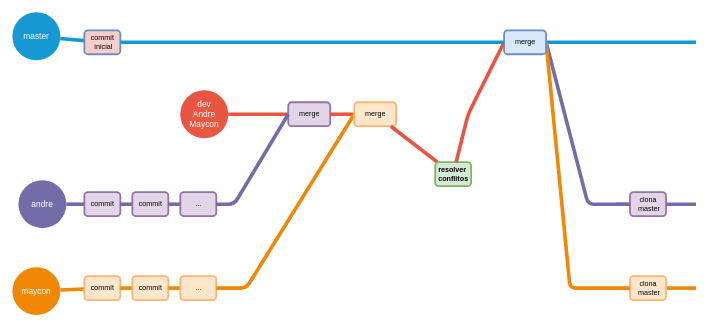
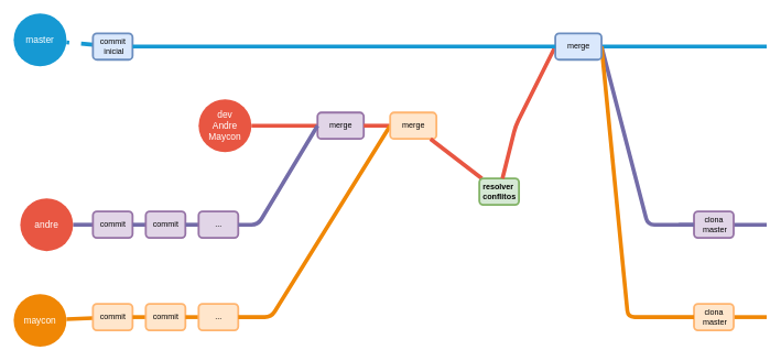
  <mxCell id="0" />
  <mxCell id="1" parent="0" />
  <mxCell id="2" value="master" style="ellipse;whiteSpace=wrap;html=1;shadow=0;fontFamily=Helvetica;fontSize=14;fontColor=#FFFFFF;align=center;strokeWidth=3;fillColor=#1699D3;strokeColor=none;" parent="1" vertex="1"><mxGeometry x="20" y="20" width="80" height="80" as="geometry" /></mxCell>
  <mxCell id="3" value="maycon" style="ellipse;whiteSpace=wrap;html=1;shadow=0;fontFamily=Helvetica;fontSize=14;fontColor=#FFFFFF;align=center;strokeWidth=3;fillColor=#F08705;strokeColor=none;gradientColor=none;" parent="1" vertex="1"><mxGeometry x="20" y="445" width="80" height="80" as="geometry" /></mxCell>
  <mxCell id="4" value="dev&lt;br style=&quot;font-size: 14px;&quot;&gt;Andre&lt;br style=&quot;font-size: 14px;&quot;&gt;Maycon" style="ellipse;whiteSpace=wrap;html=1;shadow=0;fontFamily=Helvetica;fontSize=14;fontColor=#FFFFFF;align=center;strokeWidth=3;fillColor=#E85642;strokeColor=none;" parent="1" vertex="1"><mxGeometry x="300" y="150" width="80" height="80" as="geometry" /></mxCell>
- <mxCell id="5" style="endArrow=none;strokeWidth=6;strokeColor=#1699D3;html=1;" parent="1" source="36" target="2" edge="1"><mxGeometry relative="1" as="geometry"><mxPoint x="1935.714" y="70" as="sourcePoint" /></mxGeometry></mxCell>
+ <mxCell id="5" style="endArrow=none;strokeWidth=6;strokeColor=#1699D3;html=1;dashed=1;" parent="1" source="36" target="2" edge="1"><mxGeometry relative="1" as="geometry"><mxPoint x="1935.714" y="70" as="sourcePoint" /></mxGeometry></mxCell>
  <mxCell id="6" style="endArrow=none;strokeWidth=6;strokeColor=#f08705;html=1;" parent="1" source="19" target="3" edge="1"><mxGeometry relative="1" as="geometry"><mxPoint x="1950" y="480" as="sourcePoint" /></mxGeometry></mxCell>
  <mxCell id="7" style="endArrow=none;strokeWidth=6;strokeColor=#736CA8;html=1;" parent="1" source="10" target="9" edge="1"><mxGeometry relative="1" as="geometry"><mxPoint x="1950" y="340" as="sourcePoint" /></mxGeometry></mxCell>
  <mxCell id="8" value="" style="edgeStyle=none;endArrow=none;strokeWidth=6;strokeColor=#E85642;html=1;" parent="1" source="12" target="4" edge="1"><mxGeometry x="51" y="-40" width="100" height="100" as="geometry"><mxPoint x="1950" y="190" as="sourcePoint" /><mxPoint x="161" y="-220" as="targetPoint" /></mxGeometry></mxCell>
- <mxCell id="9" value="andre" style="ellipse;whiteSpace=wrap;html=1;shadow=0;fontFamily=Helvetica;fontSize=14;fontColor=#FFFFFF;align=center;strokeWidth=3;fillColor=#736ca8;strokeColor=none;" parent="1" vertex="1"><mxGeometry x="30" y="300" width="80" height="80" as="geometry" /></mxCell>
+ <mxCell id="9" value="andre" style="ellipse;whiteSpace=wrap;html=1;shadow=0;fontFamily=Helvetica;fontSize=14;fontColor=#FFFFFF;align=center;strokeWidth=3;fillColor=#e85642;strokeColor=none;" parent="1" vertex="1"><mxGeometry x="30" y="300" width="80" height="80" as="geometry" /></mxCell>
  <mxCell id="10" value="commit" style="rounded=1;fillColor=#e1d5e7;strokeColor=#9673a6;strokeWidth=3;shadow=0;html=1;" parent="1" vertex="1"><mxGeometry x="140" y="320" width="60" height="40" as="geometry" /></mxCell>
  <mxCell id="11" style="endArrow=none;strokeWidth=6;strokeColor=#736CA8;html=1;edgeStyle=orthogonalEdgeStyle;" edge="1" parent="1" source="15" target="10"><mxGeometry relative="1" as="geometry"><mxPoint x="1950" y="340" as="sourcePoint" /><mxPoint x="150" y="340" as="targetPoint" /></mxGeometry></mxCell>
  <mxCell id="12" value="merge" style="rounded=1;fillColor=#e1d5e7;strokeColor=#9673a6;strokeWidth=3;shadow=0;html=1;fontColor=#000000;" vertex="1" parent="1"><mxGeometry x="480" y="170" width="70" height="40" as="geometry" /></mxCell>
  <mxCell id="13" value="" style="edgeStyle=none;endArrow=none;strokeWidth=6;strokeColor=#E85642;html=1;" edge="1" parent="1" source="26" target="12"><mxGeometry x="51" y="-40" width="100" height="100" as="geometry"><mxPoint x="1950" y="190" as="sourcePoint" /><mxPoint x="110" y="190" as="targetPoint" /></mxGeometry></mxCell>
  <mxCell id="14" value="" style="endArrow=none;html=1;fontSize=11;strokeColor=#736CA8;strokeWidth=6;" edge="1" parent="1" source="31"><mxGeometry width="50" height="50" relative="1" as="geometry"><mxPoint x="933" y="340" as="sourcePoint" /><mxPoint x="1160" y="340" as="targetPoint" /><Array as="points"><mxPoint x="1023" y="340" /></Array></mxGeometry></mxCell>
  <mxCell id="15" value="commit" style="rounded=1;fillColor=#e1d5e7;strokeColor=#9673a6;strokeWidth=3;shadow=0;html=1;" vertex="1" parent="1"><mxGeometry x="220" y="320" width="60" height="40" as="geometry" /></mxCell>
  <mxCell id="16" style="endArrow=none;strokeWidth=6;strokeColor=#736CA8;html=1;edgeStyle=orthogonalEdgeStyle;" edge="1" parent="1" source="17" target="15"><mxGeometry relative="1" as="geometry"><mxPoint x="1950" y="340" as="sourcePoint" /><mxPoint x="250" y="340" as="targetPoint" /></mxGeometry></mxCell>
  <mxCell id="17" value="..." style="rounded=1;fillColor=#e1d5e7;strokeColor=#9673a6;strokeWidth=3;shadow=0;html=1;" vertex="1" parent="1"><mxGeometry x="300" y="320" width="60" height="40" as="geometry" /></mxCell>
  <mxCell id="18" style="endArrow=none;strokeWidth=6;strokeColor=#736CA8;html=1;exitX=0;exitY=0.5;exitDx=0;exitDy=0;" edge="1" parent="1" source="12" target="17"><mxGeometry relative="1" as="geometry"><mxPoint x="610" y="20" as="sourcePoint" /><mxPoint x="320" y="340" as="targetPoint" /><Array as="points"><mxPoint x="390" y="340" /></Array></mxGeometry></mxCell>
  <mxCell id="19" value="commit" style="rounded=1;fillColor=#ffe6cc;strokeWidth=3;shadow=0;html=1;strokeColor=#FFB570;" vertex="1" parent="1"><mxGeometry x="140" y="460" width="60" height="40" as="geometry" /></mxCell>
  <mxCell id="20" style="endArrow=none;strokeWidth=6;strokeColor=#f08705;html=1;" edge="1" parent="1" source="21" target="19"><mxGeometry relative="1" as="geometry"><mxPoint x="1950" y="480" as="sourcePoint" /><mxPoint x="110" y="480" as="targetPoint" /></mxGeometry></mxCell>
  <mxCell id="21" value="commit" style="rounded=1;fillColor=#ffe6cc;strokeWidth=3;shadow=0;html=1;strokeColor=#FFB570;" vertex="1" parent="1"><mxGeometry x="220" y="460" width="60" height="40" as="geometry" /></mxCell>
  <mxCell id="22" style="endArrow=none;strokeWidth=6;strokeColor=#f08705;html=1;" edge="1" parent="1" source="23" target="21"><mxGeometry relative="1" as="geometry"><mxPoint x="1950" y="480" as="sourcePoint" /><mxPoint x="200" y="480" as="targetPoint" /></mxGeometry></mxCell>
  <mxCell id="23" value="..." style="rounded=1;fillColor=#ffe6cc;strokeWidth=3;shadow=0;html=1;strokeColor=#FFB570;" vertex="1" parent="1"><mxGeometry x="300" y="460" width="60" height="40" as="geometry" /></mxCell>
  <mxCell id="24" style="endArrow=none;strokeWidth=6;strokeColor=#f08705;html=1;exitX=0;exitY=0.5;exitDx=0;exitDy=0;" edge="1" parent="1" source="26" target="23"><mxGeometry relative="1" as="geometry"><mxPoint x="480" y="320" as="sourcePoint" /><mxPoint x="280" y="480" as="targetPoint" /><Array as="points"><mxPoint x="410" y="480" /></Array></mxGeometry></mxCell>
  <mxCell id="25" value="" style="endArrow=none;html=1;fontSize=11;strokeColor=#f08705;strokeWidth=6;" edge="1" parent="1" source="33"><mxGeometry width="50" height="50" relative="1" as="geometry"><mxPoint x="990" y="479.5" as="sourcePoint" /><mxPoint x="1160" y="480" as="targetPoint" /></mxGeometry></mxCell>
  <mxCell id="26" value="merge" style="rounded=1;fillColor=#ffe6cc;strokeColor=#FFB570;strokeWidth=3;shadow=0;html=1;fontColor=#000000;" vertex="1" parent="1"><mxGeometry x="590" y="170" width="70" height="40" as="geometry" /></mxCell>
  <mxCell id="27" value="" style="edgeStyle=none;endArrow=none;strokeWidth=6;strokeColor=#E85642;html=1;" edge="1" parent="1" source="28" target="26"><mxGeometry x="51" y="-40" width="100" height="100" as="geometry"><mxPoint x="1950" y="190" as="sourcePoint" /><mxPoint x="550" y="190" as="targetPoint" /></mxGeometry></mxCell>
  <mxCell id="28" value="resolver&amp;nbsp;&lt;br&gt;conflitos" style="rounded=1;fillColor=#d5e8d4;strokeColor=#82b366;strokeWidth=3;shadow=0;html=1;fontStyle=1" vertex="1" parent="1"><mxGeometry x="725" y="270" width="60" height="40" as="geometry" /></mxCell>
  <mxCell id="29" value="" style="edgeStyle=none;endArrow=none;strokeWidth=6;strokeColor=#E85642;html=1;" edge="1" parent="1" target="28"><mxGeometry x="51" y="40" width="100" height="100" as="geometry"><mxPoint x="840" y="70" as="sourcePoint" /><mxPoint x="640" y="270" as="targetPoint" /><Array as="points"><mxPoint x="780" y="190" /></Array></mxGeometry></mxCell>
  <mxCell id="30" style="endArrow=none;strokeWidth=6;strokeColor=#1699D3;html=1;" edge="1" parent="1" target="35"><mxGeometry relative="1" as="geometry"><mxPoint x="1160" y="70" as="sourcePoint" /><mxPoint x="110" y="70" as="targetPoint" /></mxGeometry></mxCell>
  <mxCell id="31" value="clona&lt;br&gt;&amp;nbsp;master" style="rounded=1;fillColor=#e1d5e7;strokeColor=#9673a6;strokeWidth=3;shadow=0;html=1;" vertex="1" parent="1"><mxGeometry x="1050" y="320" width="60" height="40" as="geometry" /></mxCell>
  <mxCell id="32" value="" style="endArrow=none;html=1;fontSize=11;strokeColor=#736CA8;strokeWidth=6;exitX=1;exitY=0.5;exitDx=0;exitDy=0;" edge="1" parent="1" source="35" target="31"><mxGeometry width="50" height="50" relative="1" as="geometry"><mxPoint x="880" y="370" as="sourcePoint" /><mxPoint x="1363" y="419.5" as="targetPoint" /><Array as="points"><mxPoint x="980" y="340" /></Array></mxGeometry></mxCell>
  <mxCell id="33" value="clona&lt;br&gt;&amp;nbsp;master" style="rounded=1;fillColor=#ffe6cc;strokeWidth=3;shadow=0;html=1;strokeColor=#FFB570;" vertex="1" parent="1"><mxGeometry x="1050" y="460" width="60" height="40" as="geometry" /></mxCell>
  <mxCell id="34" value="" style="endArrow=none;html=1;fontSize=11;strokeColor=#f08705;strokeWidth=6;" edge="1" parent="1" target="33"><mxGeometry width="50" height="50" relative="1" as="geometry"><mxPoint x="910" y="70" as="sourcePoint" /><mxPoint x="1290" y="559.5" as="targetPoint" /><Array as="points"><mxPoint x="950" y="480" /></Array></mxGeometry></mxCell>
  <mxCell id="35" value="merge" style="rounded=1;strokeWidth=3;shadow=0;html=1;strokeColor=#6c8ebf;fillColor=#dae8fc;" vertex="1" parent="1"><mxGeometry x="840" y="50" width="70" height="40" as="geometry" /></mxCell>
- <mxCell id="36" value="commit&lt;br&gt;&amp;nbsp;inicial" style="rounded=1;fillColor=#f8cecc;strokeColor=#6c8ebf;strokeWidth=3;shadow=0;html=1;" vertex="1" parent="1"><mxGeometry x="140" y="50" width="60" height="40" as="geometry" /></mxCell>
+ <mxCell id="36" value="commit&lt;br&gt;&amp;nbsp;inicial" style="rounded=1;fillColor=#dae8fc;strokeColor=#6c8ebf;strokeWidth=3;shadow=0;html=1;" vertex="1" parent="1"><mxGeometry x="140" y="50" width="60" height="40" as="geometry" /></mxCell>
  <mxCell id="37" style="endArrow=none;strokeWidth=6;strokeColor=#1699D3;html=1;" edge="1" parent="1" source="35" target="36"><mxGeometry relative="1" as="geometry"><mxPoint x="840" y="70" as="sourcePoint" /><mxPoint x="110" y="70" as="targetPoint" /></mxGeometry></mxCell>
